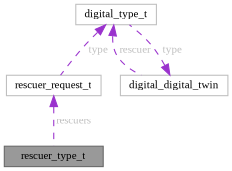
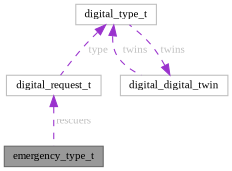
  digraph {
    fontname="Liberation Serif"
    node [color=grey75 fillcolor=white fontname="Liberation Serif" fontsize=10 shape=box style=filled]
    edge [color=darkorchid3 dir=back fontcolor=grey fontname="Liberation Serif" fontsize=10 labelfontname=Helvetica labelfontsize=10 style=dashed]
-   n1 [color=gray40 fillcolor=grey60 fontcolor=black height=0.2 label=rescuer_type_t width=0.4]
-   n2 [height=0.2 label=rescuer_request_t width=0.4]
+   n1 [color=gray40 fillcolor=grey60 fontcolor=black height=0.2 label=emergency_type_t width=0.4]
+   n2 [height=0.2 label=digital_request_t width=0.4]
    n3 [height=0.2 label=digital_type_t width=0.4]
    n4 [height=0.2 label=digital_digital_twin width=0.4]
    n2 -> n1 [label=" rescuers"]
    n3 -> n2 [label=" type"]
-   n3 -> n4 [label=" rescuer"]
-   n4 -> n3 [label=" type"]
+   n3 -> n4 [label=" twins"]
+   n4 -> n3 [label=" twins"]
  }
